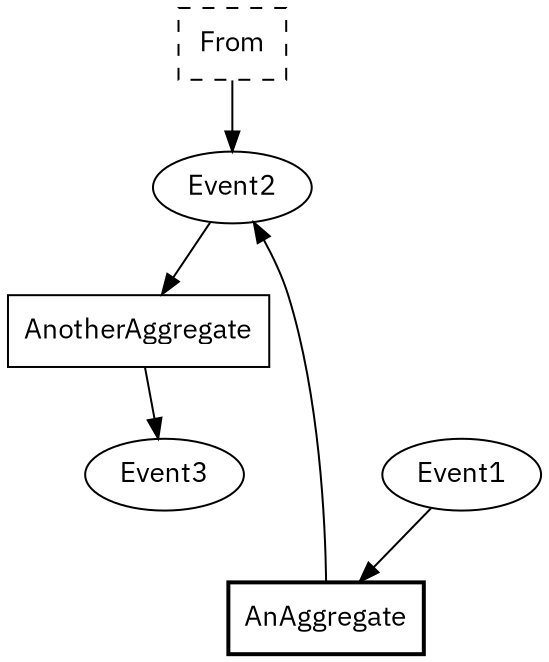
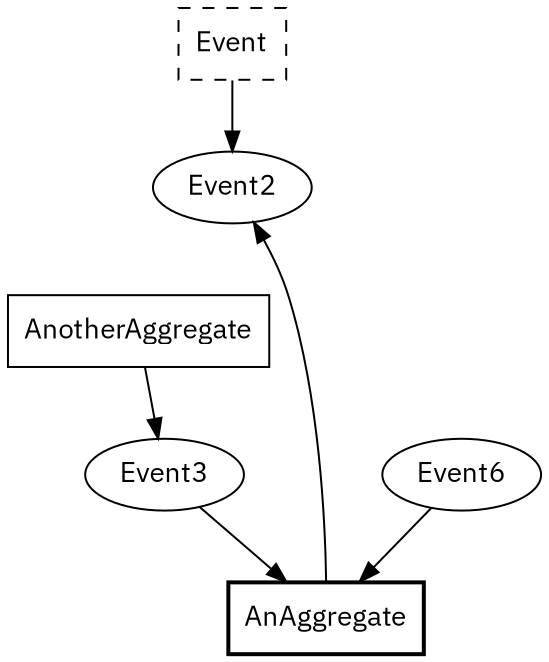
  digraph {
    fontname="IBM Plex Sans"
    splines=spline
    node [fontname="IBM Plex Sans" shape=box]
    edge [fontname="IBM Plex Sans" style=solid]
-   From [style=dashed]
+   From [style=dashed label=Event]
    Event2 [shape=ellipse]
-   Event1 [shape=ellipse]
+   Event1 [shape=ellipse label=Event6]
    AnAggregate [style=bold]
    AnotherAggregate
    Event3 [shape=ellipse]
    From -> Event2
-   Event2 -> AnotherAggregate
    Event1 -> AnAggregate
    AnAggregate -> Event2
    AnotherAggregate -> Event3
+   Event3 -> AnAggregate
  }
